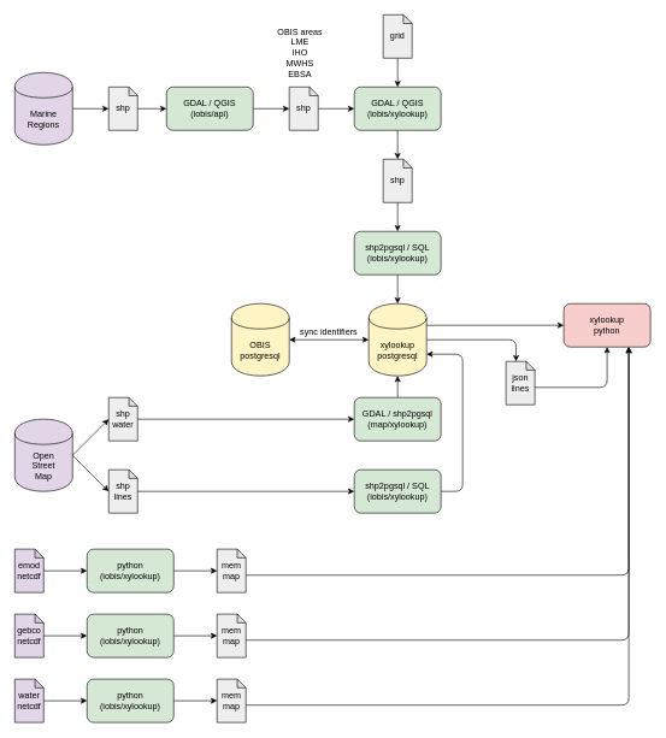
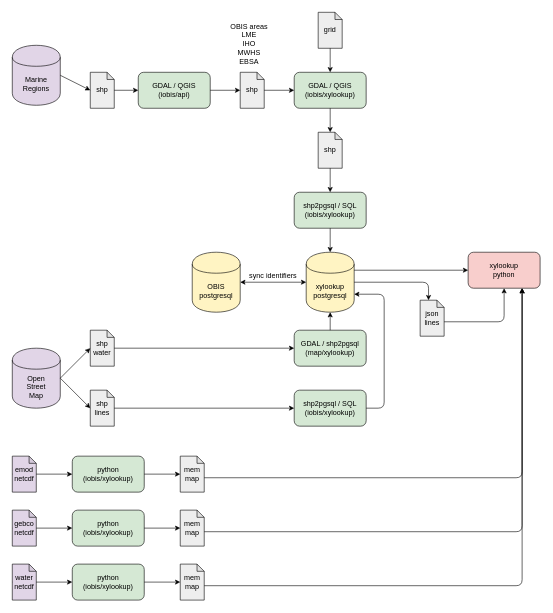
  <mxCell id="0" />
  <mxCell id="1" parent="0" />
- <mxCell id="2" value="Marine&lt;br&gt;Regions&lt;br&gt;" style="shape=cylinder;whiteSpace=wrap;html=1;boundedLbl=1;backgroundOutline=1;fillColor=#E1D5E7;" vertex="1" parent="1"><mxGeometry x="20" y="100" width="80" height="100" as="geometry" /></mxCell>
+ <mxCell id="2" value="Marine&lt;br&gt;Regions&lt;br&gt;" style="shape=cylinder;whiteSpace=wrap;html=1;boundedLbl=1;backgroundOutline=1;fillColor=#E1D5E7;" vertex="1" parent="1"><mxGeometry x="20" y="75" width="80" height="100" as="geometry" /></mxCell>
  <mxCell id="3" value="" style="endArrow=classic;html=1;exitX=1;exitY=0.5;exitDx=0;exitDy=0;entryX=0;entryY=0.5;entryDx=0;entryDy=0;entryPerimeter=0;" edge="1" parent="1" source="2" target="6"><mxGeometry width="50" height="50" relative="1" as="geometry"><mxPoint x="20" y="270" as="sourcePoint" /><mxPoint x="120" y="180" as="targetPoint" /></mxGeometry></mxCell>
  <mxCell id="4" value="GDAL / QGIS&lt;br&gt;(iobis/api)&lt;br&gt;" style="rounded=1;whiteSpace=wrap;html=1;fillColor=#D5E8D4;" vertex="1" parent="1"><mxGeometry x="230" y="120" width="120" height="60" as="geometry" /></mxCell>
  <mxCell id="5" value="" style="endArrow=classic;html=1;entryX=0;entryY=0.5;entryDx=0;entryDy=0;exitX=0;exitY=0.5;exitDx=0;exitDy=0;exitPerimeter=0;" edge="1" parent="1" source="6" target="4"><mxGeometry width="50" height="50" relative="1" as="geometry"><mxPoint x="210" y="190" as="sourcePoint" /><mxPoint x="160" y="160" as="targetPoint" /></mxGeometry></mxCell>
  <mxCell id="6" value="shp" style="shape=note;whiteSpace=wrap;html=1;backgroundOutline=1;darkOpacity=0.05;size=12;fillColor=#eeeeee;" vertex="1" parent="1"><mxGeometry x="150" y="120" width="40" height="60" as="geometry" /></mxCell>
  <mxCell id="7" value="" style="endArrow=classic;html=1;entryX=0;entryY=0.5;entryDx=0;entryDy=0;exitX=1;exitY=0.5;exitDx=0;exitDy=0;entryPerimeter=0;" edge="1" parent="1" source="4" target="11"><mxGeometry width="50" height="50" relative="1" as="geometry"><mxPoint x="160" y="160" as="sourcePoint" /><mxPoint x="240" y="160" as="targetPoint" /></mxGeometry></mxCell>
  <mxCell id="8" value="grid" style="shape=note;whiteSpace=wrap;html=1;backgroundOutline=1;darkOpacity=0.05;size=12;fillColor=#eeeeee;" vertex="1" parent="1"><mxGeometry x="530" y="20" width="40" height="60" as="geometry" /></mxCell>
  <mxCell id="9" value="GDAL / QGIS&lt;br&gt;(iobis/xylookup)&lt;br&gt;" style="rounded=1;whiteSpace=wrap;html=1;fillColor=#D5E8D4;" vertex="1" parent="1"><mxGeometry x="490" y="120" width="120" height="60" as="geometry" /></mxCell>
  <mxCell id="10" value="" style="endArrow=classic;html=1;entryX=0;entryY=0.5;entryDx=0;entryDy=0;exitX=0;exitY=0.5;exitDx=0;exitDy=0;exitPerimeter=0;" edge="1" parent="1" source="11" target="9"><mxGeometry width="50" height="50" relative="1" as="geometry"><mxPoint x="360" y="160" as="sourcePoint" /><mxPoint x="410" y="160" as="targetPoint" /></mxGeometry></mxCell>
  <mxCell id="11" value="shp" style="shape=note;whiteSpace=wrap;html=1;backgroundOutline=1;darkOpacity=0.05;size=12;fillColor=#eeeeee;" vertex="1" parent="1"><mxGeometry x="400" y="120" width="40" height="60" as="geometry" /></mxCell>
  <mxCell id="12" value="" style="endArrow=classic;html=1;entryX=0.5;entryY=0;entryDx=0;entryDy=0;exitX=0.5;exitY=1;exitDx=0;exitDy=0;exitPerimeter=0;" edge="1" parent="1" source="8" target="9"><mxGeometry width="50" height="50" relative="1" as="geometry"><mxPoint x="370" y="170" as="sourcePoint" /><mxPoint x="420" y="170" as="targetPoint" /></mxGeometry></mxCell>
  <mxCell id="13" value="xylookup&lt;br&gt;postgresql&lt;br&gt;" style="shape=cylinder;whiteSpace=wrap;html=1;boundedLbl=1;backgroundOutline=1;fillColor=#FFF4C3;" vertex="1" parent="1"><mxGeometry x="510" y="420" width="80" height="100" as="geometry" /></mxCell>
  <mxCell id="14" value="shp" style="shape=note;whiteSpace=wrap;html=1;backgroundOutline=1;darkOpacity=0.05;size=12;fillColor=#eeeeee;" vertex="1" parent="1"><mxGeometry x="530" y="220" width="40" height="60" as="geometry" /></mxCell>
  <mxCell id="15" value="" style="endArrow=classic;html=1;entryX=0.5;entryY=0;entryDx=0;entryDy=0;exitX=0.5;exitY=1;exitDx=0;exitDy=0;entryPerimeter=0;" edge="1" parent="1" source="9" target="14"><mxGeometry width="50" height="50" relative="1" as="geometry"><mxPoint x="560" y="90" as="sourcePoint" /><mxPoint x="560" y="130" as="targetPoint" /></mxGeometry></mxCell>
  <mxCell id="16" value="shp2pgsql / SQL&lt;br&gt;(iobis/xylookup)&lt;br&gt;" style="rounded=1;whiteSpace=wrap;html=1;fillColor=#D5E8D4;" vertex="1" parent="1"><mxGeometry x="490" y="320" width="120" height="60" as="geometry" /></mxCell>
  <mxCell id="17" value="" style="endArrow=classic;html=1;entryX=0.5;entryY=0;entryDx=0;entryDy=0;exitX=0.5;exitY=1;exitDx=0;exitDy=0;exitPerimeter=0;" edge="1" parent="1" source="14" target="16"><mxGeometry width="50" height="50" relative="1" as="geometry"><mxPoint x="560" y="190" as="sourcePoint" /><mxPoint x="560" y="230" as="targetPoint" /></mxGeometry></mxCell>
  <mxCell id="18" value="" style="endArrow=classic;html=1;entryX=0.5;entryY=0;entryDx=0;entryDy=0;exitX=0.5;exitY=1;exitDx=0;exitDy=0;" edge="1" parent="1" source="16" target="13"><mxGeometry width="50" height="50" relative="1" as="geometry"><mxPoint x="570" y="200" as="sourcePoint" /><mxPoint x="570" y="240" as="targetPoint" /></mxGeometry></mxCell>
  <mxCell id="19" value="OBIS&lt;br&gt;postgresql&lt;br&gt;" style="shape=cylinder;whiteSpace=wrap;html=1;boundedLbl=1;backgroundOutline=1;fillColor=#FFF4C3;" vertex="1" parent="1"><mxGeometry x="320" y="420" width="80" height="100" as="geometry" /></mxCell>
  <mxCell id="20" value="" style="endArrow=classic;startArrow=classic;html=1;entryX=0;entryY=0.5;entryDx=0;entryDy=0;" edge="1" parent="1" source="19" target="13"><mxGeometry width="50" height="50" relative="1" as="geometry"><mxPoint x="20" y="590" as="sourcePoint" /><mxPoint x="70" y="540" as="targetPoint" /></mxGeometry></mxCell>
  <mxCell id="21" value="sync identifiers" style="text;html=1;strokeColor=none;fillColor=none;align=center;verticalAlign=middle;whiteSpace=wrap;rounded=0;" vertex="1" parent="1"><mxGeometry x="405" y="450" width="100" height="20" as="geometry" /></mxCell>
  <mxCell id="22" value="OBIS areas&lt;br&gt;LME&lt;br&gt;IHO&lt;br&gt;MWHS&lt;br&gt;EBSA&lt;br&gt;" style="text;html=1;strokeColor=none;fillColor=none;align=center;verticalAlign=top;whiteSpace=wrap;rounded=0;" vertex="1" parent="1"><mxGeometry x="375" y="30" width="80" height="80" as="geometry" /></mxCell>
  <mxCell id="23" value="Open&lt;br&gt;Street&lt;br&gt;Map&lt;br&gt;" style="shape=cylinder;whiteSpace=wrap;html=1;boundedLbl=1;backgroundOutline=1;fillColor=#E1D5E7;" vertex="1" parent="1"><mxGeometry x="20" y="580" width="80" height="100" as="geometry" /></mxCell>
  <mxCell id="24" value="" style="endArrow=classic;html=1;entryX=0;entryY=0.5;entryDx=0;entryDy=0;exitX=1;exitY=0.5;exitDx=0;exitDy=0;entryPerimeter=0;" edge="1" parent="1" source="23" target="28"><mxGeometry width="50" height="50" relative="1" as="geometry"><mxPoint x="560" y="290" as="sourcePoint" /><mxPoint x="560" y="330" as="targetPoint" /></mxGeometry></mxCell>
  <mxCell id="25" value="" style="endArrow=classic;html=1;entryX=0;entryY=0.5;entryDx=0;entryDy=0;exitX=1;exitY=0.5;exitDx=0;exitDy=0;entryPerimeter=0;" edge="1" parent="1" source="23" target="32"><mxGeometry width="50" height="50" relative="1" as="geometry"><mxPoint x="110" y="640" as="sourcePoint" /><mxPoint x="160" y="590" as="targetPoint" /></mxGeometry></mxCell>
  <mxCell id="26" value="GDAL / shp2pgsql&lt;br&gt;(map/xylookup)&lt;br&gt;" style="rounded=1;whiteSpace=wrap;html=1;fillColor=#D5E8D4;" vertex="1" parent="1"><mxGeometry x="490" y="550" width="120" height="60" as="geometry" /></mxCell>
  <mxCell id="27" value="" style="endArrow=classic;html=1;entryX=0;entryY=0.5;entryDx=0;entryDy=0;exitX=0;exitY=0.5;exitDx=0;exitDy=0;exitPerimeter=0;" edge="1" parent="1" source="28" target="26"><mxGeometry width="50" height="50" relative="1" as="geometry"><mxPoint x="410" y="160" as="sourcePoint" /><mxPoint x="500" y="160" as="targetPoint" /></mxGeometry></mxCell>
  <mxCell id="28" value="shp&lt;br&gt;water&lt;br&gt;" style="shape=note;whiteSpace=wrap;html=1;backgroundOutline=1;darkOpacity=0.05;size=12;fillColor=#eeeeee;" vertex="1" parent="1"><mxGeometry x="150" y="550" width="40" height="60" as="geometry" /></mxCell>
  <mxCell id="29" value="" style="endArrow=classic;html=1;entryX=0.5;entryY=1;entryDx=0;entryDy=0;exitX=0.5;exitY=0;exitDx=0;exitDy=0;" edge="1" parent="1" source="26" target="13"><mxGeometry width="50" height="50" relative="1" as="geometry"><mxPoint x="560" y="390" as="sourcePoint" /><mxPoint x="560" y="430" as="targetPoint" /></mxGeometry></mxCell>
  <mxCell id="30" value="shp2pgsql / SQL&lt;br&gt;(iobis/xylookup)&lt;br&gt;" style="rounded=1;whiteSpace=wrap;html=1;fillColor=#D5E8D4;" vertex="1" parent="1"><mxGeometry x="490" y="650" width="120" height="60" as="geometry" /></mxCell>
  <mxCell id="31" value="" style="endArrow=classic;html=1;entryX=0;entryY=0.5;entryDx=0;entryDy=0;exitX=0;exitY=0.5;exitDx=0;exitDy=0;exitPerimeter=0;" edge="1" parent="1" source="32" target="30"><mxGeometry width="50" height="50" relative="1" as="geometry"><mxPoint x="160" y="590" as="sourcePoint" /><mxPoint x="500" y="590" as="targetPoint" /></mxGeometry></mxCell>
  <mxCell id="32" value="shp&lt;br&gt;lines&lt;br&gt;" style="shape=note;whiteSpace=wrap;html=1;backgroundOutline=1;darkOpacity=0.05;size=12;fillColor=#eeeeee;" vertex="1" parent="1"><mxGeometry x="150" y="650" width="40" height="60" as="geometry" /></mxCell>
  <mxCell id="33" value="" style="edgeStyle=elbowEdgeStyle;elbow=horizontal;endArrow=classic;html=1;exitX=1;exitY=0.5;exitDx=0;exitDy=0;entryX=1;entryY=0.7;entryDx=0;entryDy=0;" edge="1" parent="1" source="30" target="13"><mxGeometry width="50" height="50" relative="1" as="geometry"><mxPoint x="680" y="620" as="sourcePoint" /><mxPoint x="730" y="570" as="targetPoint" /><Array as="points"><mxPoint x="640" y="590" /></Array></mxGeometry></mxCell>
  <mxCell id="34" value="json&lt;br&gt;lines&lt;br&gt;" style="shape=note;whiteSpace=wrap;html=1;backgroundOutline=1;darkOpacity=0.05;size=12;fillColor=#eeeeee;" vertex="1" parent="1"><mxGeometry x="700" y="500" width="40" height="60" as="geometry" /></mxCell>
  <mxCell id="35" value="" style="edgeStyle=elbowEdgeStyle;elbow=horizontal;endArrow=classic;html=1;exitX=1;exitY=0.5;exitDx=0;exitDy=0;entryX=0;entryY=0;entryDx=14;entryDy=0;entryPerimeter=0;" edge="1" parent="1" source="13" target="34"><mxGeometry width="50" height="50" relative="1" as="geometry"><mxPoint x="750" y="780" as="sourcePoint" /><mxPoint x="730" y="590" as="targetPoint" /><Array as="points"><mxPoint x="714" y="480" /></Array></mxGeometry></mxCell>
  <mxCell id="36" value="xylookup&lt;br&gt;python&lt;br&gt;" style="rounded=1;whiteSpace=wrap;html=1;fillColor=#F8CECC;" vertex="1" parent="1"><mxGeometry x="780" y="420" width="120" height="60" as="geometry" /></mxCell>
  <mxCell id="37" value="" style="endArrow=classic;html=1;entryX=0;entryY=0.5;entryDx=0;entryDy=0;exitX=1;exitY=0.3;exitDx=0;exitDy=0;" edge="1" parent="1" source="13" target="36"><mxGeometry width="50" height="50" relative="1" as="geometry"><mxPoint x="560" y="560" as="sourcePoint" /><mxPoint x="560" y="530" as="targetPoint" /></mxGeometry></mxCell>
  <mxCell id="38" value="" style="edgeStyle=elbowEdgeStyle;elbow=vertical;endArrow=classic;html=1;exitX=0;exitY=0;exitDx=40;exitDy=36;exitPerimeter=0;entryX=0.5;entryY=1;entryDx=0;entryDy=0;" edge="1" parent="1" source="34" target="36"><mxGeometry width="50" height="50" relative="1" as="geometry"><mxPoint x="800" y="560" as="sourcePoint" /><mxPoint x="850" y="510" as="targetPoint" /><Array as="points"><mxPoint x="790" y="536" /></Array></mxGeometry></mxCell>
  <mxCell id="39" value="python&lt;br&gt;(iobis/xylookup)&lt;br&gt;" style="rounded=1;whiteSpace=wrap;html=1;fillColor=#D5E8D4;" vertex="1" parent="1"><mxGeometry x="120" y="760" width="120" height="60" as="geometry" /></mxCell>
  <mxCell id="40" value="" style="endArrow=classic;html=1;entryX=0;entryY=0.5;entryDx=0;entryDy=0;exitX=0;exitY=0.5;exitDx=0;exitDy=0;exitPerimeter=0;" edge="1" parent="1" source="41" target="39"><mxGeometry width="50" height="50" relative="1" as="geometry"><mxPoint x="160" y="170" as="sourcePoint" /><mxPoint x="240" y="170" as="targetPoint" /></mxGeometry></mxCell>
  <mxCell id="41" value="emod&lt;br&gt;netcdf&lt;br&gt;" style="shape=note;whiteSpace=wrap;html=1;backgroundOutline=1;darkOpacity=0.05;size=12;fillColor=#E1D5E7;" vertex="1" parent="1"><mxGeometry x="20" y="760" width="40" height="60" as="geometry" /></mxCell>
  <mxCell id="42" value="mem&lt;br&gt;map&lt;br&gt;" style="shape=note;whiteSpace=wrap;html=1;backgroundOutline=1;darkOpacity=0.05;size=12;fillColor=#eeeeee;" vertex="1" parent="1"><mxGeometry x="300" y="760" width="40" height="60" as="geometry" /></mxCell>
  <mxCell id="43" value="" style="endArrow=classic;html=1;entryX=0;entryY=0.5;entryDx=0;entryDy=0;exitX=1;exitY=0.5;exitDx=0;exitDy=0;entryPerimeter=0;" edge="1" parent="1" source="39" target="42"><mxGeometry width="50" height="50" relative="1" as="geometry"><mxPoint x="30" y="800" as="sourcePoint" /><mxPoint x="140" y="800" as="targetPoint" /></mxGeometry></mxCell>
  <mxCell id="44" value="python&lt;br&gt;(iobis/xylookup)&lt;br&gt;" style="rounded=1;whiteSpace=wrap;html=1;fillColor=#D5E8D4;" vertex="1" parent="1"><mxGeometry x="120" y="850" width="120" height="60" as="geometry" /></mxCell>
  <mxCell id="45" value="" style="endArrow=classic;html=1;entryX=0;entryY=0.5;entryDx=0;entryDy=0;exitX=0;exitY=0.5;exitDx=0;exitDy=0;exitPerimeter=0;" edge="1" parent="1" source="46" target="44"><mxGeometry width="50" height="50" relative="1" as="geometry"><mxPoint x="160" y="260" as="sourcePoint" /><mxPoint x="240" y="260" as="targetPoint" /></mxGeometry></mxCell>
  <mxCell id="46" value="gebco&lt;br&gt;netcdf&lt;br&gt;" style="shape=note;whiteSpace=wrap;html=1;backgroundOutline=1;darkOpacity=0.05;size=12;fillColor=#E1D5E7;" vertex="1" parent="1"><mxGeometry x="20" y="850" width="40" height="60" as="geometry" /></mxCell>
  <mxCell id="47" value="mem&lt;br&gt;map&lt;br&gt;" style="shape=note;whiteSpace=wrap;html=1;backgroundOutline=1;darkOpacity=0.05;size=12;fillColor=#eeeeee;" vertex="1" parent="1"><mxGeometry x="300" y="850" width="40" height="60" as="geometry" /></mxCell>
  <mxCell id="48" value="" style="endArrow=classic;html=1;entryX=0;entryY=0.5;entryDx=0;entryDy=0;exitX=1;exitY=0.5;exitDx=0;exitDy=0;entryPerimeter=0;" edge="1" parent="1" source="44" target="47"><mxGeometry width="50" height="50" relative="1" as="geometry"><mxPoint x="30" y="890" as="sourcePoint" /><mxPoint x="140" y="890" as="targetPoint" /></mxGeometry></mxCell>
  <mxCell id="49" value="python&lt;br&gt;(iobis/xylookup)&lt;br&gt;" style="rounded=1;whiteSpace=wrap;html=1;fillColor=#D5E8D4;" vertex="1" parent="1"><mxGeometry x="120" y="940" width="120" height="60" as="geometry" /></mxCell>
  <mxCell id="50" value="" style="endArrow=classic;html=1;entryX=0;entryY=0.5;entryDx=0;entryDy=0;exitX=0;exitY=0.5;exitDx=0;exitDy=0;exitPerimeter=0;" edge="1" parent="1" source="51" target="49"><mxGeometry width="50" height="50" relative="1" as="geometry"><mxPoint x="160" y="350" as="sourcePoint" /><mxPoint x="240" y="350" as="targetPoint" /></mxGeometry></mxCell>
  <mxCell id="51" value="water&lt;br&gt;netcdf&lt;br&gt;" style="shape=note;whiteSpace=wrap;html=1;backgroundOutline=1;darkOpacity=0.05;size=12;fillColor=#E1D5E7;" vertex="1" parent="1"><mxGeometry x="20" y="940" width="40" height="60" as="geometry" /></mxCell>
  <mxCell id="52" value="mem&lt;br&gt;map&lt;br&gt;" style="shape=note;whiteSpace=wrap;html=1;backgroundOutline=1;darkOpacity=0.05;size=12;fillColor=#eeeeee;" vertex="1" parent="1"><mxGeometry x="300" y="940" width="40" height="60" as="geometry" /></mxCell>
  <mxCell id="53" value="" style="endArrow=classic;html=1;entryX=0;entryY=0.5;entryDx=0;entryDy=0;exitX=1;exitY=0.5;exitDx=0;exitDy=0;entryPerimeter=0;" edge="1" parent="1" source="49" target="52"><mxGeometry width="50" height="50" relative="1" as="geometry"><mxPoint x="30" y="980" as="sourcePoint" /><mxPoint x="140" y="980" as="targetPoint" /></mxGeometry></mxCell>
  <mxCell id="54" value="" style="edgeStyle=elbowEdgeStyle;elbow=vertical;endArrow=classic;html=1;exitX=0;exitY=0;exitDx=40;exitDy=36;exitPerimeter=0;entryX=0.75;entryY=1;entryDx=0;entryDy=0;" edge="1" parent="1" source="42" target="36"><mxGeometry width="50" height="50" relative="1" as="geometry"><mxPoint x="510" y="776" as="sourcePoint" /><mxPoint x="610" y="720" as="targetPoint" /><Array as="points"><mxPoint x="610" y="796" /></Array></mxGeometry></mxCell>
  <mxCell id="55" value="" style="edgeStyle=elbowEdgeStyle;elbow=vertical;endArrow=classic;html=1;exitX=0;exitY=0;exitDx=40;exitDy=36;exitPerimeter=0;entryX=0.75;entryY=1;entryDx=0;entryDy=0;" edge="1" parent="1" source="47" target="36"><mxGeometry width="50" height="50" relative="1" as="geometry"><mxPoint x="350" y="806" as="sourcePoint" /><mxPoint x="880" y="490" as="targetPoint" /><Array as="points"><mxPoint x="610" y="886" /></Array></mxGeometry></mxCell>
  <mxCell id="56" value="" style="edgeStyle=elbowEdgeStyle;elbow=vertical;endArrow=classic;html=1;exitX=0;exitY=0;exitDx=40;exitDy=36;exitPerimeter=0;entryX=0.75;entryY=1;entryDx=0;entryDy=0;" edge="1" parent="1" source="52" target="36"><mxGeometry width="50" height="50" relative="1" as="geometry"><mxPoint x="360" y="816" as="sourcePoint" /><mxPoint x="890" y="500" as="targetPoint" /><Array as="points"><mxPoint x="590" y="976" /></Array></mxGeometry></mxCell>
